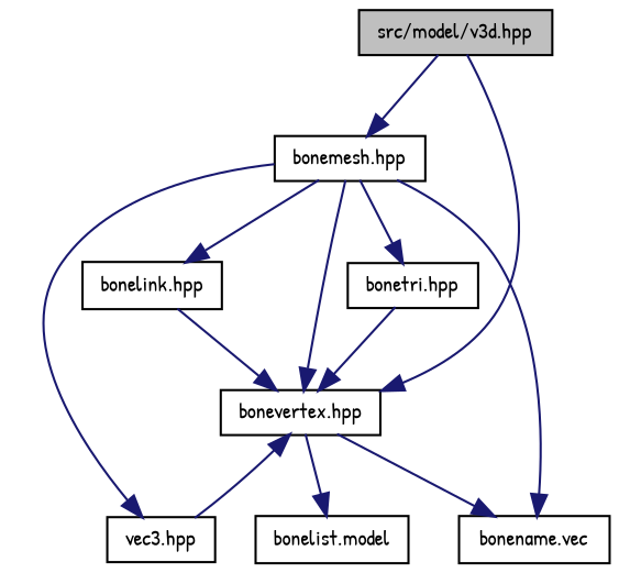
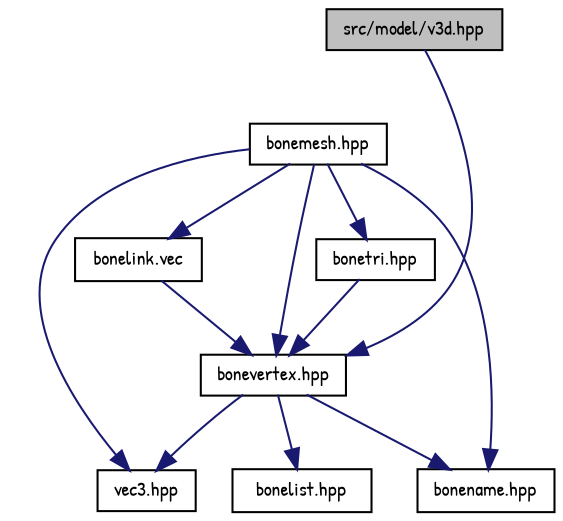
  digraph {
    fontname="Patrick Hand"
    node [color=black fontname="Patrick Hand" fontsize=10 shape=record]
    edge [color=midnightblue fontname="Patrick Hand" fontsize=10 labelfontname=FreeSans labelfontsize=10 style=solid]
    n1 [fillcolor=grey75 fontcolor=black height=0.2 label="src/model/v3d.hpp" style=filled width=0.4]
    n2 [height=0.2 label="bonemesh.hpp" width=0.4]
    n3 [height=0.2 label="bonevertex.hpp" width=0.4]
-   n4 [height=0.2 label="bonename.vec" width=0.4]
+   n4 [height=0.2 label="bonename.hpp" width=0.4]
    n5 [height=0.2 label="bonetri.hpp" width=0.4]
-   n6 [height=0.2 label="bonelink.hpp" width=0.4]
+   n6 [height=0.2 label="bonelink.vec" width=0.4]
    n7 [height=0.2 label="vec3.hpp" width=0.4]
-   n8 [height=0.2 label="bonelist.model" width=0.4]
-   n1 -> n2
+   n8 [height=0.2 label="bonelist.hpp" width=0.4]
    n1 -> n3
    n2 -> n3
    n2 -> n4
    n2 -> n5
    n2 -> n6
    n2 -> n7
    n3 -> n4
-   n7 -> n3
+   n3 -> n7
    n3 -> n8
    n5 -> n3
    n6 -> n3
  }
